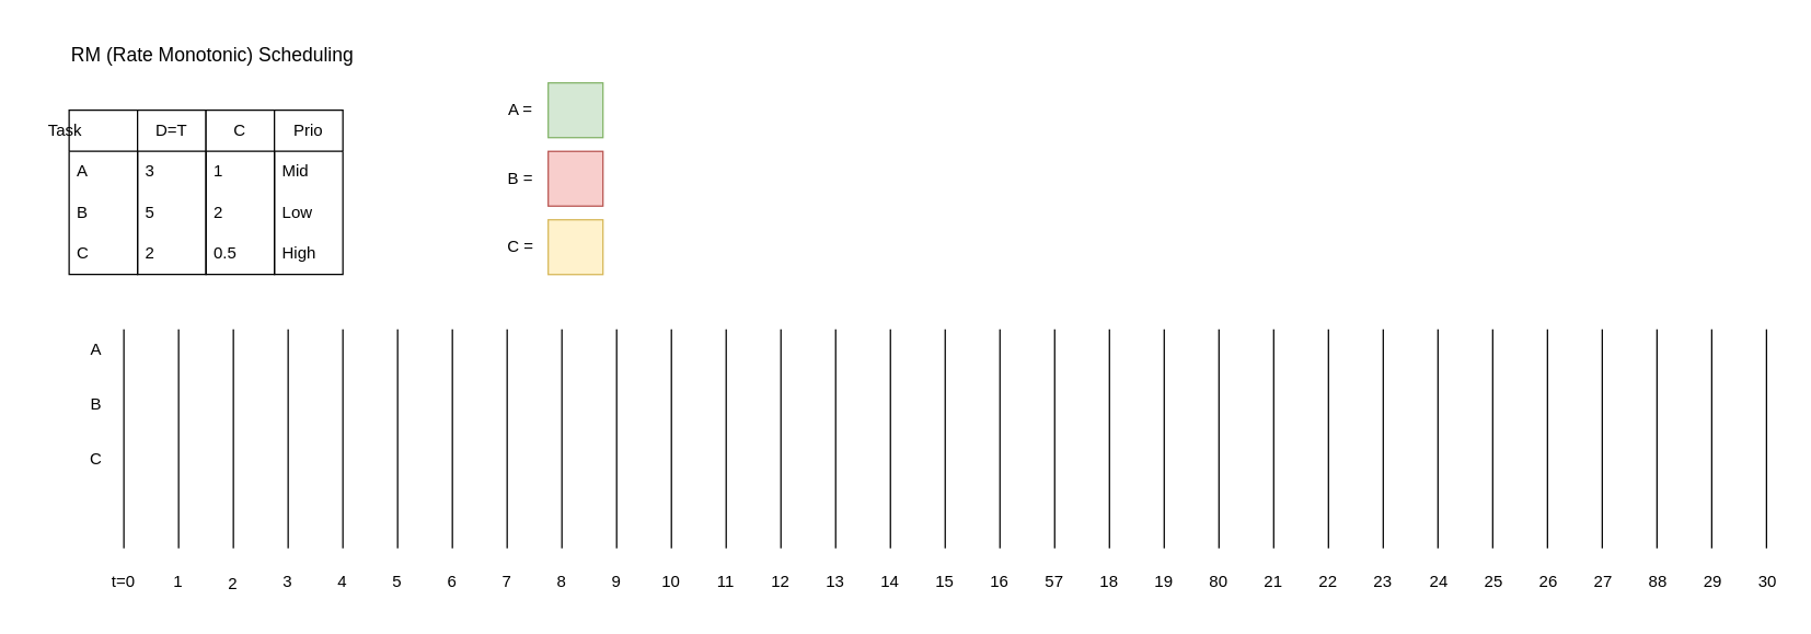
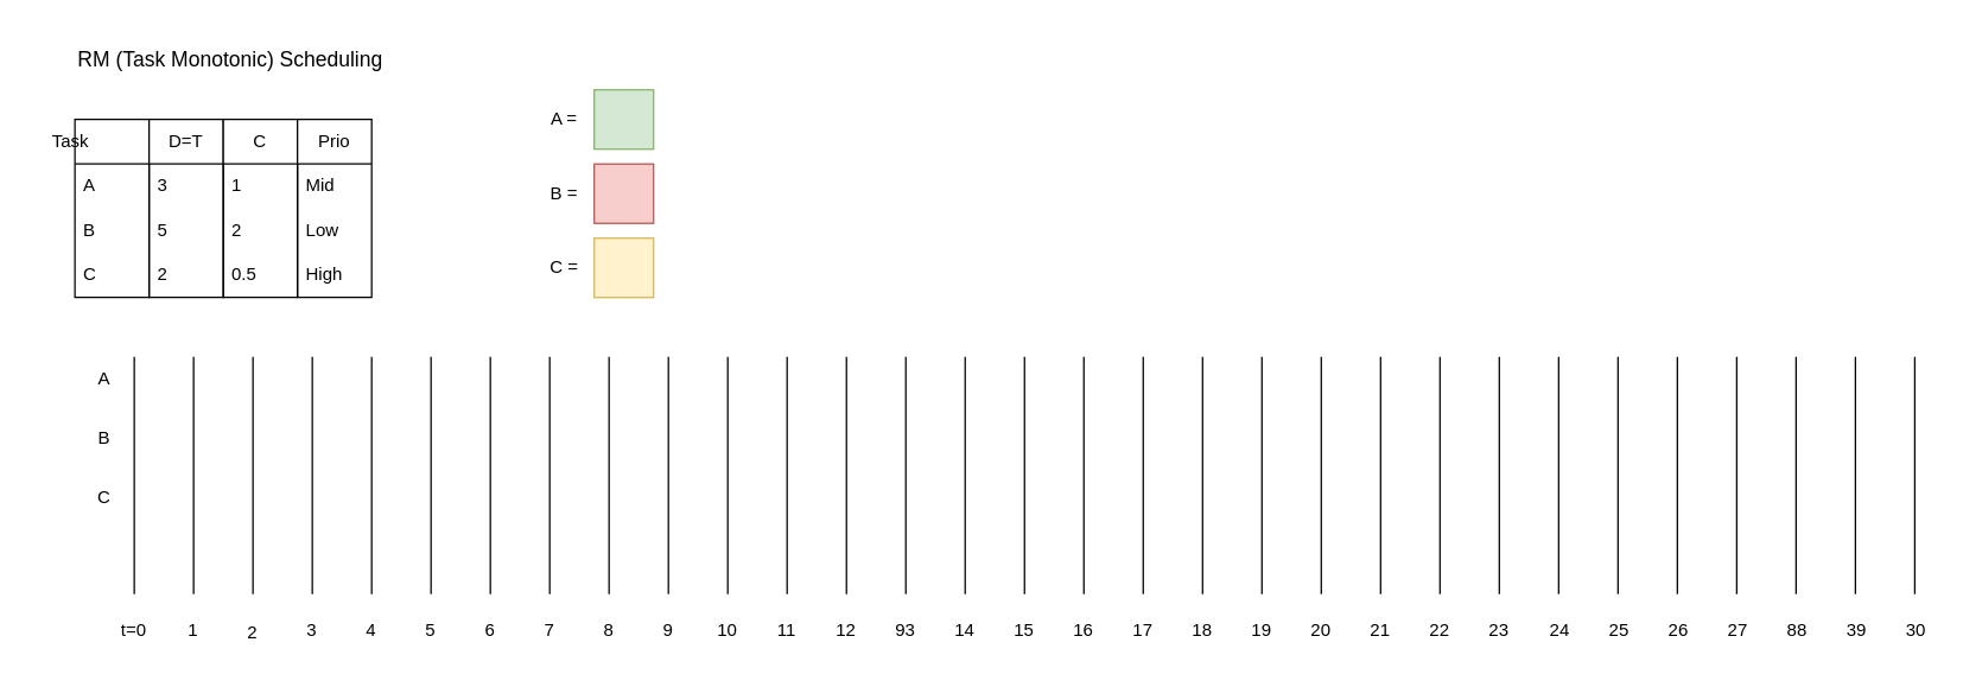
  <mxCell id="0" />
  <mxCell id="1" parent="0" />
  <mxCell id="2" value="" style="endArrow=none;html=1;rounded=0;" parent="1" edge="1"><mxGeometry width="50" height="50" relative="1" as="geometry"><mxPoint x="90" y="400" as="sourcePoint" /><mxPoint x="90" y="240" as="targetPoint" /><Array as="points" /></mxGeometry></mxCell>
  <mxCell id="3" value="" style="endArrow=none;html=1;rounded=0;" parent="1" edge="1"><mxGeometry width="50" height="50" relative="1" as="geometry"><mxPoint x="130" y="400" as="sourcePoint" /><mxPoint x="130" y="240" as="targetPoint" /><Array as="points" /></mxGeometry></mxCell>
  <mxCell id="4" value="" style="endArrow=none;html=1;rounded=0;" parent="1" edge="1"><mxGeometry width="50" height="50" relative="1" as="geometry"><mxPoint x="170" y="400" as="sourcePoint" /><mxPoint x="170" y="240" as="targetPoint" /><Array as="points" /></mxGeometry></mxCell>
  <mxCell id="5" value="" style="endArrow=none;html=1;rounded=0;" parent="1" edge="1"><mxGeometry width="50" height="50" relative="1" as="geometry"><mxPoint x="210" y="400" as="sourcePoint" /><mxPoint x="210" y="240" as="targetPoint" /><Array as="points" /></mxGeometry></mxCell>
  <mxCell id="6" value="" style="endArrow=none;html=1;rounded=0;" parent="1" edge="1"><mxGeometry width="50" height="50" relative="1" as="geometry"><mxPoint x="250" y="400" as="sourcePoint" /><mxPoint x="250" y="240" as="targetPoint" /><Array as="points" /></mxGeometry></mxCell>
  <mxCell id="7" value="" style="endArrow=none;html=1;rounded=0;" parent="1" edge="1"><mxGeometry width="50" height="50" relative="1" as="geometry"><mxPoint x="290" y="400" as="sourcePoint" /><mxPoint x="290" y="240" as="targetPoint" /><Array as="points" /></mxGeometry></mxCell>
  <mxCell id="8" value="" style="endArrow=none;html=1;rounded=0;" parent="1" edge="1"><mxGeometry width="50" height="50" relative="1" as="geometry"><mxPoint x="330" y="400" as="sourcePoint" /><mxPoint x="330" y="240" as="targetPoint" /><Array as="points" /></mxGeometry></mxCell>
  <mxCell id="9" value="" style="endArrow=none;html=1;rounded=0;" parent="1" edge="1"><mxGeometry width="50" height="50" relative="1" as="geometry"><mxPoint x="370" y="400" as="sourcePoint" /><mxPoint x="370" y="240" as="targetPoint" /><Array as="points" /></mxGeometry></mxCell>
  <mxCell id="10" value="" style="endArrow=none;html=1;rounded=0;" parent="1" edge="1"><mxGeometry width="50" height="50" relative="1" as="geometry"><mxPoint x="410" y="400" as="sourcePoint" /><mxPoint x="410" y="240" as="targetPoint" /><Array as="points" /></mxGeometry></mxCell>
  <mxCell id="11" value="" style="endArrow=none;html=1;rounded=0;" parent="1" edge="1"><mxGeometry width="50" height="50" relative="1" as="geometry"><mxPoint x="450" y="400" as="sourcePoint" /><mxPoint x="450" y="240" as="targetPoint" /><Array as="points" /></mxGeometry></mxCell>
  <mxCell id="12" value="" style="endArrow=none;html=1;rounded=0;" parent="1" edge="1"><mxGeometry width="50" height="50" relative="1" as="geometry"><mxPoint x="490" y="400" as="sourcePoint" /><mxPoint x="490" y="240" as="targetPoint" /><Array as="points" /></mxGeometry></mxCell>
  <mxCell id="13" value="" style="endArrow=none;html=1;rounded=0;" parent="1" edge="1"><mxGeometry width="50" height="50" relative="1" as="geometry"><mxPoint x="530" y="400" as="sourcePoint" /><mxPoint x="530" y="240" as="targetPoint" /><Array as="points" /></mxGeometry></mxCell>
  <mxCell id="14" value="" style="endArrow=none;html=1;rounded=0;" parent="1" edge="1"><mxGeometry width="50" height="50" relative="1" as="geometry"><mxPoint x="570" y="400" as="sourcePoint" /><mxPoint x="570" y="240" as="targetPoint" /><Array as="points" /></mxGeometry></mxCell>
  <mxCell id="15" value="" style="endArrow=none;html=1;rounded=0;" parent="1" edge="1"><mxGeometry width="50" height="50" relative="1" as="geometry"><mxPoint x="610" y="400" as="sourcePoint" /><mxPoint x="610" y="240" as="targetPoint" /><Array as="points" /></mxGeometry></mxCell>
  <mxCell id="16" value="" style="endArrow=none;html=1;rounded=0;" parent="1" edge="1"><mxGeometry width="50" height="50" relative="1" as="geometry"><mxPoint x="650" y="400" as="sourcePoint" /><mxPoint x="650" y="240" as="targetPoint" /><Array as="points" /></mxGeometry></mxCell>
  <mxCell id="17" value="" style="endArrow=none;html=1;rounded=0;" parent="1" edge="1"><mxGeometry width="50" height="50" relative="1" as="geometry"><mxPoint x="690" y="400" as="sourcePoint" /><mxPoint x="690" y="240" as="targetPoint" /><Array as="points" /></mxGeometry></mxCell>
  <mxCell id="18" value="" style="endArrow=none;html=1;rounded=0;" parent="1" edge="1"><mxGeometry width="50" height="50" relative="1" as="geometry"><mxPoint x="730" y="400" as="sourcePoint" /><mxPoint x="730" y="240" as="targetPoint" /><Array as="points" /></mxGeometry></mxCell>
  <mxCell id="19" value="" style="endArrow=none;html=1;rounded=0;" parent="1" edge="1"><mxGeometry width="50" height="50" relative="1" as="geometry"><mxPoint x="770" y="400" as="sourcePoint" /><mxPoint x="770" y="240" as="targetPoint" /><Array as="points" /></mxGeometry></mxCell>
  <mxCell id="20" value="" style="endArrow=none;html=1;rounded=0;" parent="1" edge="1"><mxGeometry width="50" height="50" relative="1" as="geometry"><mxPoint x="810" y="400" as="sourcePoint" /><mxPoint x="810" y="240" as="targetPoint" /><Array as="points" /></mxGeometry></mxCell>
  <mxCell id="21" value="" style="endArrow=none;html=1;rounded=0;" parent="1" edge="1"><mxGeometry width="50" height="50" relative="1" as="geometry"><mxPoint x="850" y="400" as="sourcePoint" /><mxPoint x="850" y="240" as="targetPoint" /><Array as="points" /></mxGeometry></mxCell>
  <mxCell id="22" value="" style="endArrow=none;html=1;rounded=0;" parent="1" edge="1"><mxGeometry width="50" height="50" relative="1" as="geometry"><mxPoint x="890" y="400" as="sourcePoint" /><mxPoint x="890" y="240" as="targetPoint" /><Array as="points" /></mxGeometry></mxCell>
  <mxCell id="23" value="" style="endArrow=none;html=1;rounded=0;" parent="1" edge="1"><mxGeometry width="50" height="50" relative="1" as="geometry"><mxPoint x="930" y="400" as="sourcePoint" /><mxPoint x="930" y="240" as="targetPoint" /><Array as="points" /></mxGeometry></mxCell>
  <mxCell id="24" value="" style="endArrow=none;html=1;rounded=0;" parent="1" edge="1"><mxGeometry width="50" height="50" relative="1" as="geometry"><mxPoint x="970" y="400" as="sourcePoint" /><mxPoint x="970" y="240" as="targetPoint" /><Array as="points" /></mxGeometry></mxCell>
  <mxCell id="25" value="" style="endArrow=none;html=1;rounded=0;" parent="1" edge="1"><mxGeometry width="50" height="50" relative="1" as="geometry"><mxPoint x="1010" y="400" as="sourcePoint" /><mxPoint x="1010" y="240" as="targetPoint" /><Array as="points" /></mxGeometry></mxCell>
  <mxCell id="26" value="" style="endArrow=none;html=1;rounded=0;" parent="1" edge="1"><mxGeometry width="50" height="50" relative="1" as="geometry"><mxPoint x="1050" y="400" as="sourcePoint" /><mxPoint x="1050" y="240" as="targetPoint" /><Array as="points" /></mxGeometry></mxCell>
  <mxCell id="27" value="" style="endArrow=none;html=1;rounded=0;" parent="1" edge="1"><mxGeometry width="50" height="50" relative="1" as="geometry"><mxPoint x="1090" y="400" as="sourcePoint" /><mxPoint x="1090" y="240" as="targetPoint" /><Array as="points" /></mxGeometry></mxCell>
  <mxCell id="28" value="" style="endArrow=none;html=1;rounded=0;" parent="1" edge="1"><mxGeometry width="50" height="50" relative="1" as="geometry"><mxPoint x="1130" y="400" as="sourcePoint" /><mxPoint x="1130" y="240" as="targetPoint" /><Array as="points" /></mxGeometry></mxCell>
  <mxCell id="29" value="" style="endArrow=none;html=1;rounded=0;" parent="1" edge="1"><mxGeometry width="50" height="50" relative="1" as="geometry"><mxPoint x="1170" y="400" as="sourcePoint" /><mxPoint x="1170" y="240" as="targetPoint" /><Array as="points" /></mxGeometry></mxCell>
  <mxCell id="30" value="" style="endArrow=none;html=1;rounded=0;" parent="1" edge="1"><mxGeometry width="50" height="50" relative="1" as="geometry"><mxPoint x="1210" y="400" as="sourcePoint" /><mxPoint x="1210" y="240" as="targetPoint" /><Array as="points" /></mxGeometry></mxCell>
  <mxCell id="31" value="" style="endArrow=none;html=1;rounded=0;" parent="1" edge="1"><mxGeometry width="50" height="50" relative="1" as="geometry"><mxPoint x="1250" y="400" as="sourcePoint" /><mxPoint x="1250" y="240" as="targetPoint" /><Array as="points" /></mxGeometry></mxCell>
  <mxCell id="32" value="" style="endArrow=none;html=1;rounded=0;" parent="1" edge="1"><mxGeometry width="50" height="50" relative="1" as="geometry"><mxPoint x="1290" y="400" as="sourcePoint" /><mxPoint x="1290" y="240" as="targetPoint" /><Array as="points" /></mxGeometry></mxCell>
  <mxCell id="33" value="A" style="text;html=1;strokeColor=none;fillColor=none;align=center;verticalAlign=middle;whiteSpace=wrap;rounded=0;" parent="1" vertex="1"><mxGeometry x="40" y="240" width="60" height="30" as="geometry" /></mxCell>
  <mxCell id="34" value="B" style="text;html=1;strokeColor=none;fillColor=none;align=center;verticalAlign=middle;whiteSpace=wrap;rounded=0;" parent="1" vertex="1"><mxGeometry x="40" y="280" width="60" height="30" as="geometry" /></mxCell>
  <mxCell id="35" value="C" style="text;html=1;strokeColor=none;fillColor=none;align=center;verticalAlign=middle;whiteSpace=wrap;rounded=0;" parent="1" vertex="1"><mxGeometry x="40" y="320" width="60" height="30" as="geometry" /></mxCell>
  <mxCell id="36" value="Task&lt;span style=&quot;white-space: pre;&quot;&gt;&#09;&lt;/span&gt;&lt;span style=&quot;white-space: pre;&quot;&gt;&#09;&lt;/span&gt;&lt;span style=&quot;white-space: pre;&quot;&gt;&#09;&lt;/span&gt;" style="swimlane;fontStyle=0;childLayout=stackLayout;horizontal=1;startSize=30;horizontalStack=0;resizeParent=1;resizeParentMax=0;resizeLast=0;collapsible=1;marginBottom=0;whiteSpace=wrap;html=1;" parent="1" vertex="1"><mxGeometry x="50" width="50" height="120" as="geometry" y="80" /></mxCell>
  <mxCell id="37" value="A" style="text;strokeColor=none;fillColor=none;align=left;verticalAlign=middle;spacingLeft=4;spacingRight=4;overflow=hidden;points=[[0,0.5],[1,0.5]];portConstraint=eastwest;rotatable=0;whiteSpace=wrap;html=1;" parent="36" vertex="1"><mxGeometry y="30" width="50" height="30" as="geometry" /></mxCell>
  <mxCell id="38" value="B" style="text;strokeColor=none;fillColor=none;align=left;verticalAlign=middle;spacingLeft=4;spacingRight=4;overflow=hidden;points=[[0,0.5],[1,0.5]];portConstraint=eastwest;rotatable=0;whiteSpace=wrap;html=1;" parent="36" vertex="1"><mxGeometry y="60" width="50" height="30" as="geometry" /></mxCell>
  <mxCell id="39" value="C" style="text;strokeColor=none;fillColor=none;align=left;verticalAlign=middle;spacingLeft=4;spacingRight=4;overflow=hidden;points=[[0,0.5],[1,0.5]];portConstraint=eastwest;rotatable=0;whiteSpace=wrap;html=1;" parent="36" vertex="1"><mxGeometry y="90" width="50" height="30" as="geometry" /></mxCell>
  <mxCell id="40" value="D=T" style="swimlane;fontStyle=0;childLayout=stackLayout;horizontal=1;startSize=30;horizontalStack=0;resizeParent=1;resizeParentMax=0;resizeLast=0;collapsible=1;marginBottom=0;whiteSpace=wrap;html=1;" parent="1" vertex="1"><mxGeometry x="100" width="50" height="120" as="geometry" y="80" /></mxCell>
  <mxCell id="41" value="3" style="text;strokeColor=none;fillColor=none;align=left;verticalAlign=middle;spacingLeft=4;spacingRight=4;overflow=hidden;points=[[0,0.5],[1,0.5]];portConstraint=eastwest;rotatable=0;whiteSpace=wrap;html=1;" parent="40" vertex="1"><mxGeometry y="30" width="50" height="30" as="geometry" /></mxCell>
  <mxCell id="42" value="5" style="text;strokeColor=none;fillColor=none;align=left;verticalAlign=middle;spacingLeft=4;spacingRight=4;overflow=hidden;points=[[0,0.5],[1,0.5]];portConstraint=eastwest;rotatable=0;whiteSpace=wrap;html=1;" parent="40" vertex="1"><mxGeometry y="60" width="50" height="30" as="geometry" /></mxCell>
  <mxCell id="43" value="2" style="text;strokeColor=none;fillColor=none;align=left;verticalAlign=middle;spacingLeft=4;spacingRight=4;overflow=hidden;points=[[0,0.5],[1,0.5]];portConstraint=eastwest;rotatable=0;whiteSpace=wrap;html=1;" parent="40" vertex="1"><mxGeometry y="90" width="50" height="30" as="geometry" /></mxCell>
  <mxCell id="44" value="C" style="swimlane;fontStyle=0;childLayout=stackLayout;horizontal=1;startSize=30;horizontalStack=0;resizeParent=1;resizeParentMax=0;resizeLast=0;collapsible=1;marginBottom=0;whiteSpace=wrap;html=1;" parent="1" vertex="1"><mxGeometry x="150" width="50" height="120" as="geometry" y="80" /></mxCell>
  <mxCell id="45" value="1" style="text;strokeColor=none;fillColor=none;align=left;verticalAlign=middle;spacingLeft=4;spacingRight=4;overflow=hidden;points=[[0,0.5],[1,0.5]];portConstraint=eastwest;rotatable=0;whiteSpace=wrap;html=1;" parent="44" vertex="1"><mxGeometry y="30" width="50" height="30" as="geometry" /></mxCell>
  <mxCell id="46" value="2" style="text;strokeColor=none;fillColor=none;align=left;verticalAlign=middle;spacingLeft=4;spacingRight=4;overflow=hidden;points=[[0,0.5],[1,0.5]];portConstraint=eastwest;rotatable=0;whiteSpace=wrap;html=1;" parent="44" vertex="1"><mxGeometry y="60" width="50" height="30" as="geometry" /></mxCell>
  <mxCell id="47" value="0.5" style="text;strokeColor=none;fillColor=none;align=left;verticalAlign=middle;spacingLeft=4;spacingRight=4;overflow=hidden;points=[[0,0.5],[1,0.5]];portConstraint=eastwest;rotatable=0;whiteSpace=wrap;html=1;" parent="44" vertex="1"><mxGeometry y="90" width="50" height="30" as="geometry" /></mxCell>
  <mxCell id="48" value="" style="whiteSpace=wrap;html=1;aspect=fixed;fillColor=#fff2cc;strokeColor=#d6b656;" parent="1" vertex="1"><mxGeometry x="400" y="160" width="40" height="40" as="geometry" /></mxCell>
  <mxCell id="49" value="" style="whiteSpace=wrap;html=1;aspect=fixed;fillColor=#f8cecc;strokeColor=#b85450;" parent="1" vertex="1"><mxGeometry x="400" y="110" width="40" height="40" as="geometry" /></mxCell>
  <mxCell id="50" value="" style="whiteSpace=wrap;html=1;aspect=fixed;fillColor=#d5e8d4;strokeColor=#82b366;" parent="1" vertex="1"><mxGeometry x="400" y="60" width="40" height="40" as="geometry" /></mxCell>
  <mxCell id="51" value="A =" style="text;html=1;strokeColor=none;fillColor=none;align=center;verticalAlign=middle;whiteSpace=wrap;rounded=0;" parent="1" vertex="1"><mxGeometry x="350" y="65" width="60" height="30" as="geometry" /></mxCell>
  <mxCell id="52" value="B =" style="text;html=1;strokeColor=none;fillColor=none;align=center;verticalAlign=middle;whiteSpace=wrap;rounded=0;" parent="1" vertex="1"><mxGeometry x="350" y="115" width="60" height="30" as="geometry" /></mxCell>
  <mxCell id="53" value="C =" style="text;html=1;strokeColor=none;fillColor=none;align=center;verticalAlign=middle;whiteSpace=wrap;rounded=0;" parent="1" vertex="1"><mxGeometry x="350" y="165" width="60" height="30" as="geometry" /></mxCell>
  <mxCell id="54" value="Prio" style="swimlane;fontStyle=0;childLayout=stackLayout;horizontal=1;startSize=30;horizontalStack=0;resizeParent=1;resizeParentMax=0;resizeLast=0;collapsible=1;marginBottom=0;whiteSpace=wrap;html=1;" parent="1" vertex="1"><mxGeometry x="200" width="50" height="120" as="geometry" y="80" /></mxCell>
  <mxCell id="55" value="Mid" style="text;strokeColor=none;fillColor=none;align=left;verticalAlign=middle;spacingLeft=4;spacingRight=4;overflow=hidden;points=[[0,0.5],[1,0.5]];portConstraint=eastwest;rotatable=0;whiteSpace=wrap;html=1;" parent="54" vertex="1"><mxGeometry y="30" width="50" height="30" as="geometry" /></mxCell>
  <mxCell id="56" value="Low" style="text;strokeColor=none;fillColor=none;align=left;verticalAlign=middle;spacingLeft=4;spacingRight=4;overflow=hidden;points=[[0,0.5],[1,0.5]];portConstraint=eastwest;rotatable=0;whiteSpace=wrap;html=1;" parent="54" vertex="1"><mxGeometry y="60" width="50" height="30" as="geometry" /></mxCell>
  <mxCell id="57" value="High" style="text;strokeColor=none;fillColor=none;align=left;verticalAlign=middle;spacingLeft=4;spacingRight=4;overflow=hidden;points=[[0,0.5],[1,0.5]];portConstraint=eastwest;rotatable=0;whiteSpace=wrap;html=1;" parent="54" vertex="1"><mxGeometry y="90" width="50" height="30" as="geometry" /></mxCell>
- <mxCell id="58" value="&lt;font style=&quot;font-size: 14px;&quot;&gt;RM (Rate Monotonic) Scheduling&lt;/font&gt;" style="text;html=1;strokeColor=none;fillColor=none;align=center;verticalAlign=middle;whiteSpace=wrap;rounded=0;" parent="1" vertex="1"><mxGeometry x="20" y="20" width="270" height="40" as="geometry" /></mxCell>
+ <mxCell id="58" value="&lt;font style=&quot;font-size: 14px;&quot;&gt;RM (Task Monotonic) Scheduling&lt;/font&gt;" style="text;html=1;strokeColor=none;fillColor=none;align=center;verticalAlign=middle;whiteSpace=wrap;rounded=0;" parent="1" vertex="1"><mxGeometry x="20" y="20" width="270" height="40" as="geometry" /></mxCell>
  <mxCell id="59" value="t=0" style="text;html=1;strokeColor=none;fillColor=none;align=center;verticalAlign=middle;whiteSpace=wrap;rounded=0;" parent="1" vertex="1"><mxGeometry x="70" y="410" width="40" height="30" as="geometry" /></mxCell>
  <mxCell id="60" value="1" style="text;html=1;strokeColor=none;fillColor=none;align=center;verticalAlign=middle;whiteSpace=wrap;rounded=0;" parent="1" vertex="1"><mxGeometry x="120" y="410" width="20" height="30" as="geometry" /></mxCell>
  <mxCell id="61" value="2" style="text;html=1;strokeColor=none;fillColor=none;align=center;verticalAlign=middle;whiteSpace=wrap;rounded=0;" parent="1" vertex="1"><mxGeometry x="160" y="411" width="20" height="30" as="geometry" /></mxCell>
  <mxCell id="62" value="3" style="text;html=1;strokeColor=none;fillColor=none;align=center;verticalAlign=middle;whiteSpace=wrap;rounded=0;" parent="1" vertex="1"><mxGeometry x="200" y="410" width="20" height="30" as="geometry" /></mxCell>
  <mxCell id="63" value="4" style="text;html=1;strokeColor=none;fillColor=none;align=center;verticalAlign=middle;whiteSpace=wrap;rounded=0;" parent="1" vertex="1"><mxGeometry x="240" y="410" width="20" height="30" as="geometry" /></mxCell>
  <mxCell id="64" value="5" style="text;html=1;strokeColor=none;fillColor=none;align=center;verticalAlign=middle;whiteSpace=wrap;rounded=0;" parent="1" vertex="1"><mxGeometry x="280" y="410" width="20" height="30" as="geometry" /></mxCell>
  <mxCell id="65" value="6" style="text;html=1;strokeColor=none;fillColor=none;align=center;verticalAlign=middle;whiteSpace=wrap;rounded=0;" parent="1" vertex="1"><mxGeometry x="320" y="410" width="20" height="30" as="geometry" /></mxCell>
  <mxCell id="66" value="7" style="text;html=1;strokeColor=none;fillColor=none;align=center;verticalAlign=middle;whiteSpace=wrap;rounded=0;" parent="1" vertex="1"><mxGeometry x="360" y="410" width="20" height="30" as="geometry" /></mxCell>
  <mxCell id="67" value="8" style="text;html=1;strokeColor=none;fillColor=none;align=center;verticalAlign=middle;whiteSpace=wrap;rounded=0;" parent="1" vertex="1"><mxGeometry x="400" y="410" width="20" height="30" as="geometry" /></mxCell>
  <mxCell id="68" value="9" style="text;html=1;strokeColor=none;fillColor=none;align=center;verticalAlign=middle;whiteSpace=wrap;rounded=0;" parent="1" vertex="1"><mxGeometry x="440" y="410" width="20" height="30" as="geometry" /></mxCell>
  <mxCell id="69" value="10" style="text;html=1;strokeColor=none;fillColor=none;align=center;verticalAlign=middle;whiteSpace=wrap;rounded=0;" parent="1" vertex="1"><mxGeometry x="480" y="410" width="20" height="30" as="geometry" /></mxCell>
  <mxCell id="70" value="11" style="text;html=1;strokeColor=none;fillColor=none;align=center;verticalAlign=middle;whiteSpace=wrap;rounded=0;" parent="1" vertex="1"><mxGeometry x="520" y="410" width="20" height="30" as="geometry" /></mxCell>
  <mxCell id="71" value="12" style="text;html=1;strokeColor=none;fillColor=none;align=center;verticalAlign=middle;whiteSpace=wrap;rounded=0;" parent="1" vertex="1"><mxGeometry x="560" y="410" width="20" height="30" as="geometry" /></mxCell>
- <mxCell id="72" value="13" style="text;html=1;strokeColor=none;fillColor=none;align=center;verticalAlign=middle;whiteSpace=wrap;rounded=0;" parent="1" vertex="1"><mxGeometry x="600" y="410" width="20" height="30" as="geometry" /></mxCell>
+ <mxCell id="72" value="93" style="text;html=1;strokeColor=none;fillColor=none;align=center;verticalAlign=middle;whiteSpace=wrap;rounded=0;" parent="1" vertex="1"><mxGeometry x="600" y="410" width="20" height="30" as="geometry" /></mxCell>
  <mxCell id="73" value="14" style="text;html=1;strokeColor=none;fillColor=none;align=center;verticalAlign=middle;whiteSpace=wrap;rounded=0;" parent="1" vertex="1"><mxGeometry x="640" y="410" width="20" height="30" as="geometry" /></mxCell>
  <mxCell id="74" value="15" style="text;html=1;strokeColor=none;fillColor=none;align=center;verticalAlign=middle;whiteSpace=wrap;rounded=0;" parent="1" vertex="1"><mxGeometry x="680" y="410" width="20" height="30" as="geometry" /></mxCell>
  <mxCell id="75" value="16" style="text;html=1;strokeColor=none;fillColor=none;align=center;verticalAlign=middle;whiteSpace=wrap;rounded=0;" parent="1" vertex="1"><mxGeometry x="720" y="410" width="20" height="30" as="geometry" /></mxCell>
- <mxCell id="76" value="57" style="text;html=1;strokeColor=none;fillColor=none;align=center;verticalAlign=middle;whiteSpace=wrap;rounded=0;" parent="1" vertex="1"><mxGeometry x="760" y="410" width="20" height="30" as="geometry" /></mxCell>
+ <mxCell id="76" value="17" style="text;html=1;strokeColor=none;fillColor=none;align=center;verticalAlign=middle;whiteSpace=wrap;rounded=0;" parent="1" vertex="1"><mxGeometry x="760" y="410" width="20" height="30" as="geometry" /></mxCell>
  <mxCell id="77" value="18" style="text;html=1;strokeColor=none;fillColor=none;align=center;verticalAlign=middle;whiteSpace=wrap;rounded=0;" parent="1" vertex="1"><mxGeometry x="800" y="410" width="20" height="30" as="geometry" /></mxCell>
  <mxCell id="78" value="19" style="text;html=1;strokeColor=none;fillColor=none;align=center;verticalAlign=middle;whiteSpace=wrap;rounded=0;" parent="1" vertex="1"><mxGeometry x="840" y="410" width="20" height="30" as="geometry" /></mxCell>
- <mxCell id="79" value="80" style="text;html=1;strokeColor=none;fillColor=none;align=center;verticalAlign=middle;whiteSpace=wrap;rounded=0;" parent="1" vertex="1"><mxGeometry x="880" y="410" width="20" height="30" as="geometry" /></mxCell>
+ <mxCell id="79" value="20" style="text;html=1;strokeColor=none;fillColor=none;align=center;verticalAlign=middle;whiteSpace=wrap;rounded=0;" parent="1" vertex="1"><mxGeometry x="880" y="410" width="20" height="30" as="geometry" /></mxCell>
  <mxCell id="80" value="21" style="text;html=1;strokeColor=none;fillColor=none;align=center;verticalAlign=middle;whiteSpace=wrap;rounded=0;" parent="1" vertex="1"><mxGeometry x="920" y="410" width="20" height="30" as="geometry" /></mxCell>
  <mxCell id="81" value="22" style="text;html=1;strokeColor=none;fillColor=none;align=center;verticalAlign=middle;whiteSpace=wrap;rounded=0;" parent="1" vertex="1"><mxGeometry x="960" y="410" width="20" height="30" as="geometry" /></mxCell>
  <mxCell id="82" value="23" style="text;html=1;strokeColor=none;fillColor=none;align=center;verticalAlign=middle;whiteSpace=wrap;rounded=0;" parent="1" vertex="1"><mxGeometry x="1000" y="410" width="20" height="30" as="geometry" /></mxCell>
  <mxCell id="83" value="24" style="text;html=1;strokeColor=none;fillColor=none;align=center;verticalAlign=middle;whiteSpace=wrap;rounded=0;" parent="1" vertex="1"><mxGeometry x="1040.5" y="410" width="20" height="30" as="geometry" /></mxCell>
  <mxCell id="84" value="25" style="text;html=1;strokeColor=none;fillColor=none;align=center;verticalAlign=middle;whiteSpace=wrap;rounded=0;" parent="1" vertex="1"><mxGeometry x="1080.5" y="410" width="20" height="30" as="geometry" /></mxCell>
  <mxCell id="85" value="26" style="text;html=1;strokeColor=none;fillColor=none;align=center;verticalAlign=middle;whiteSpace=wrap;rounded=0;" parent="1" vertex="1"><mxGeometry x="1120.5" y="410" width="20" height="30" as="geometry" /></mxCell>
  <mxCell id="86" value="27" style="text;html=1;strokeColor=none;fillColor=none;align=center;verticalAlign=middle;whiteSpace=wrap;rounded=0;" parent="1" vertex="1"><mxGeometry x="1160.5" y="410" width="20" height="30" as="geometry" /></mxCell>
  <mxCell id="87" value="88" style="text;html=1;strokeColor=none;fillColor=none;align=center;verticalAlign=middle;whiteSpace=wrap;rounded=0;" parent="1" vertex="1"><mxGeometry x="1200.5" y="410" width="20" height="30" as="geometry" /></mxCell>
- <mxCell id="88" value="29" style="text;html=1;strokeColor=none;fillColor=none;align=center;verticalAlign=middle;whiteSpace=wrap;rounded=0;" parent="1" vertex="1"><mxGeometry x="1240.5" y="410" width="20" height="30" as="geometry" /></mxCell>
+ <mxCell id="88" value="39" style="text;html=1;strokeColor=none;fillColor=none;align=center;verticalAlign=middle;whiteSpace=wrap;rounded=0;" parent="1" vertex="1"><mxGeometry x="1240.5" y="410" width="20" height="30" as="geometry" /></mxCell>
  <mxCell id="89" value="30" style="text;html=1;strokeColor=none;fillColor=none;align=center;verticalAlign=middle;whiteSpace=wrap;rounded=0;" parent="1" vertex="1"><mxGeometry x="1280.5" y="410" width="20" height="30" as="geometry" /></mxCell>
